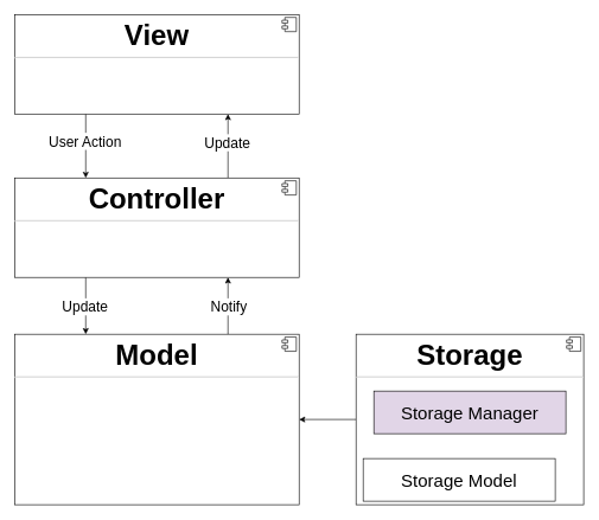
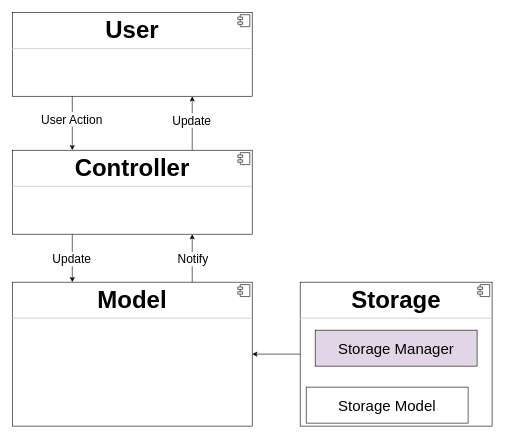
  <mxCell id="0" />
  <mxCell id="1" parent="0" />
  <mxCell id="2" style="edgeStyle=orthogonalEdgeStyle;rounded=0;orthogonalLoop=1;jettySize=auto;html=1;entryX=1;entryY=0.5;entryDx=0;entryDy=0;exitX=0;exitY=0.5;exitDx=0;exitDy=0;" parent="1" source="10" target="5" edge="1"><mxGeometry relative="1" as="geometry"><mxPoint x="510" y="545" as="targetPoint" /><mxPoint x="470" y="550" as="sourcePoint" /></mxGeometry></mxCell>
  <mxCell id="3" style="edgeStyle=orthogonalEdgeStyle;rounded=0;orthogonalLoop=1;jettySize=auto;html=1;exitX=0.75;exitY=0;exitDx=0;exitDy=0;entryX=0.75;entryY=1;entryDx=0;entryDy=0;" parent="1" source="5" target="18" edge="1"><mxGeometry relative="1" as="geometry" /></mxCell>
  <mxCell id="4" value="Notify" style="edgeLabel;html=1;align=center;verticalAlign=middle;resizable=0;points=[];fontSize=20;" parent="3" vertex="1" connectable="0"><mxGeometry x="0.037" y="-3" relative="1" as="geometry"><mxPoint x="-3" y="1.18" as="offset" /></mxGeometry></mxCell>
  <mxCell id="5" value="&lt;p style=&quot;margin: 0px ; margin-top: 6px ; text-align: center&quot;&gt;&lt;b&gt;&lt;font style=&quot;font-size: 40px&quot;&gt;Model&lt;/font&gt;&lt;/b&gt;&lt;/p&gt;&lt;hr&gt;&lt;p style=&quot;margin: 0px ; margin-left: 8px&quot;&gt;&lt;br&gt;&lt;/p&gt;" style="align=left;overflow=fill;html=1;dropTarget=0;" parent="1" vertex="1"><mxGeometry x="20" y="470" width="400" height="240" as="geometry" /></mxCell>
  <mxCell id="6" value="" style="shape=component;jettyWidth=8;jettyHeight=4;" parent="5" vertex="1"><mxGeometry x="1" width="20" height="20" relative="1" as="geometry"><mxPoint x="-24" y="4" as="offset" /></mxGeometry></mxCell>
  <mxCell id="7" style="edgeStyle=orthogonalEdgeStyle;rounded=0;orthogonalLoop=1;jettySize=auto;html=1;exitX=0;exitY=0.5;exitDx=0;exitDy=0;entryX=0;entryY=0.5;entryDx=0;entryDy=0;" parent="1" edge="1"><mxGeometry relative="1" as="geometry"><mxPoint x="85" y="710" as="targetPoint" /></mxGeometry></mxCell>
  <mxCell id="8" style="edgeStyle=orthogonalEdgeStyle;rounded=0;orthogonalLoop=1;jettySize=auto;html=1;exitX=0.5;exitY=0;exitDx=0;exitDy=0;entryX=0.5;entryY=1;entryDx=0;entryDy=0;" parent="1" edge="1"><mxGeometry relative="1" as="geometry"><mxPoint x="220" y="590" as="sourcePoint" /></mxGeometry></mxCell>
  <mxCell id="9" style="edgeStyle=orthogonalEdgeStyle;rounded=0;orthogonalLoop=1;jettySize=auto;html=1;exitX=0.5;exitY=1;exitDx=0;exitDy=0;entryX=0.5;entryY=0;entryDx=0;entryDy=0;" parent="1" edge="1"><mxGeometry relative="1" as="geometry"><mxPoint x="220" y="680" as="targetPoint" /></mxGeometry></mxCell>
  <mxCell id="10" value="&lt;p style=&quot;margin: 0px ; margin-top: 6px ; text-align: center&quot;&gt;&lt;b&gt;&lt;font style=&quot;font-size: 40px&quot;&gt;Storage&lt;/font&gt;&lt;/b&gt;&lt;/p&gt;&lt;hr&gt;&lt;p style=&quot;margin: 0px ; margin-left: 8px&quot;&gt;&lt;br&gt;&lt;/p&gt;" style="align=left;overflow=fill;html=1;dropTarget=0;" parent="1" vertex="1"><mxGeometry x="500" y="470" width="320" height="240" as="geometry" /></mxCell>
  <mxCell id="11" value="" style="shape=component;jettyWidth=8;jettyHeight=4;" parent="10" vertex="1"><mxGeometry x="1" width="20" height="20" relative="1" as="geometry"><mxPoint x="-24" y="4" as="offset" /></mxGeometry></mxCell>
  <mxCell id="12" value="&lt;font style=&quot;font-size: 25px&quot;&gt;Storage Manager&lt;/font&gt;" style="rounded=0;whiteSpace=wrap;html=1;fillColor=#e1d5e7;" parent="1" vertex="1"><mxGeometry x="525" y="550" width="270" height="60" as="geometry" /></mxCell>
  <mxCell id="13" value="&lt;span style=&quot;font-size: 25px&quot;&gt;Storage Model&lt;/span&gt;" style="rounded=0;whiteSpace=wrap;html=1;" parent="1" vertex="1"><mxGeometry x="510" y="645" width="270" height="60" as="geometry" /></mxCell>
  <mxCell id="14" style="edgeStyle=orthogonalEdgeStyle;rounded=0;orthogonalLoop=1;jettySize=auto;html=1;exitX=0.25;exitY=1;exitDx=0;exitDy=0;entryX=0.25;entryY=0;entryDx=0;entryDy=0;" parent="1" source="18" target="5" edge="1"><mxGeometry relative="1" as="geometry" /></mxCell>
  <mxCell id="15" value="Update" style="edgeLabel;html=1;align=center;verticalAlign=middle;resizable=0;points=[];fontSize=20;" parent="14" vertex="1" connectable="0"><mxGeometry x="0.463" y="-1" relative="1" as="geometry"><mxPoint y="-18.82" as="offset" /></mxGeometry></mxCell>
  <mxCell id="16" style="edgeStyle=orthogonalEdgeStyle;rounded=0;orthogonalLoop=1;jettySize=auto;html=1;exitX=0.75;exitY=0;exitDx=0;exitDy=0;entryX=0.75;entryY=1;entryDx=0;entryDy=0;fontSize=20;" parent="1" source="18" target="22" edge="1"><mxGeometry relative="1" as="geometry" /></mxCell>
  <mxCell id="17" value="Update" style="edgeLabel;html=1;align=center;verticalAlign=middle;resizable=0;points=[];fontSize=20;" parent="16" vertex="1" connectable="0"><mxGeometry x="0.141" y="2" relative="1" as="geometry"><mxPoint as="offset" /></mxGeometry></mxCell>
  <mxCell id="18" value="&lt;p style=&quot;margin: 0px ; margin-top: 6px ; text-align: center&quot;&gt;&lt;b&gt;&lt;font style=&quot;font-size: 40px&quot;&gt;Controller&lt;/font&gt;&lt;/b&gt;&lt;/p&gt;&lt;hr&gt;&lt;p style=&quot;margin: 0px ; margin-left: 8px&quot;&gt;&lt;br&gt;&lt;/p&gt;" style="align=left;overflow=fill;html=1;dropTarget=0;" parent="1" vertex="1"><mxGeometry x="20" y="250" width="400" height="140" as="geometry" /></mxCell>
  <mxCell id="19" value="" style="shape=component;jettyWidth=8;jettyHeight=4;" parent="18" vertex="1"><mxGeometry x="1" width="20" height="20" relative="1" as="geometry"><mxPoint x="-24" y="4" as="offset" /></mxGeometry></mxCell>
  <mxCell id="20" style="edgeStyle=orthogonalEdgeStyle;rounded=0;orthogonalLoop=1;jettySize=auto;html=1;exitX=0.25;exitY=1;exitDx=0;exitDy=0;entryX=0.25;entryY=0;entryDx=0;entryDy=0;fontSize=20;" parent="1" source="22" target="18" edge="1"><mxGeometry relative="1" as="geometry" /></mxCell>
  <mxCell id="21" value="User Action" style="edgeLabel;html=1;align=center;verticalAlign=middle;resizable=0;points=[];fontSize=20;" parent="20" vertex="1" connectable="0"><mxGeometry x="-0.178" y="-2" relative="1" as="geometry"><mxPoint as="offset" /></mxGeometry></mxCell>
- <mxCell id="22" value="&lt;p style=&quot;margin: 0px ; margin-top: 6px ; text-align: center&quot;&gt;&lt;b&gt;&lt;font style=&quot;font-size: 40px&quot;&gt;View&lt;/font&gt;&lt;/b&gt;&lt;/p&gt;&lt;hr&gt;&lt;p style=&quot;margin: 0px ; margin-left: 8px&quot;&gt;&lt;br&gt;&lt;/p&gt;" style="align=left;overflow=fill;html=1;dropTarget=0;" parent="1" vertex="1"><mxGeometry x="20" y="20" width="400" height="140" as="geometry" /></mxCell>
+ <mxCell id="22" value="&lt;p style=&quot;margin: 0px ; margin-top: 6px ; text-align: center&quot;&gt;&lt;b&gt;&lt;font style=&quot;font-size: 40px&quot;&gt;User&lt;/font&gt;&lt;/b&gt;&lt;/p&gt;&lt;hr&gt;&lt;p style=&quot;margin: 0px ; margin-left: 8px&quot;&gt;&lt;br&gt;&lt;/p&gt;" style="align=left;overflow=fill;html=1;dropTarget=0;" parent="1" vertex="1"><mxGeometry x="20" y="20" width="400" height="140" as="geometry" /></mxCell>
  <mxCell id="23" value="" style="shape=component;jettyWidth=8;jettyHeight=4;" parent="22" vertex="1"><mxGeometry x="1" width="20" height="20" relative="1" as="geometry"><mxPoint x="-24" y="4" as="offset" /></mxGeometry></mxCell>
